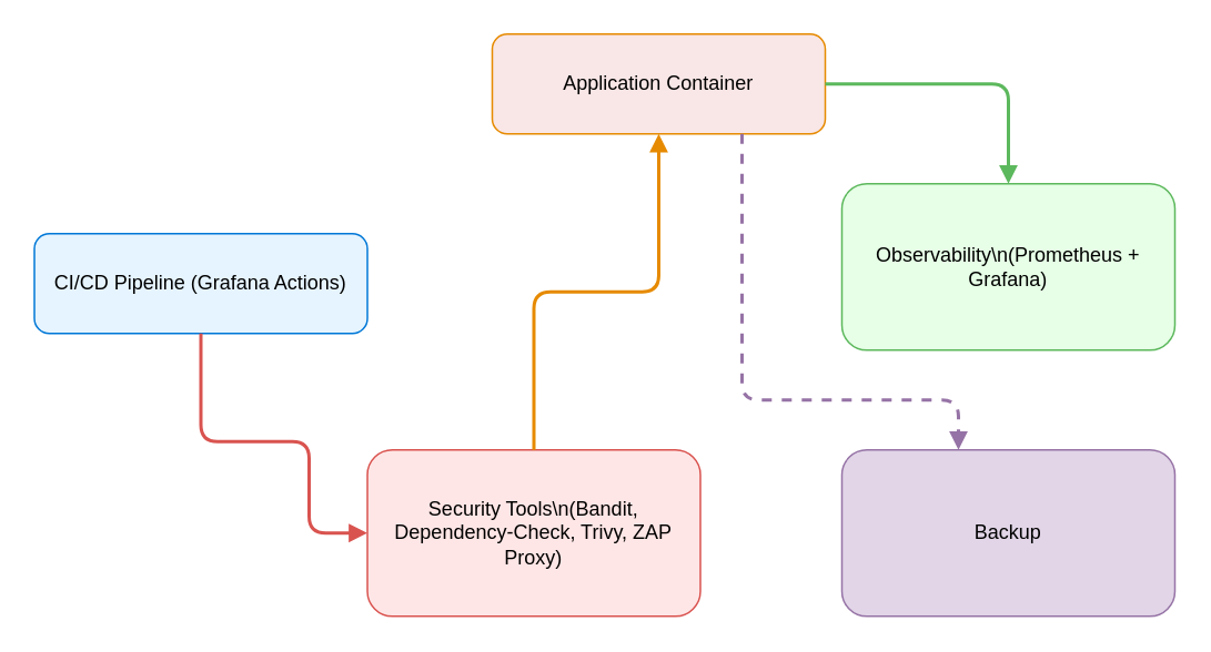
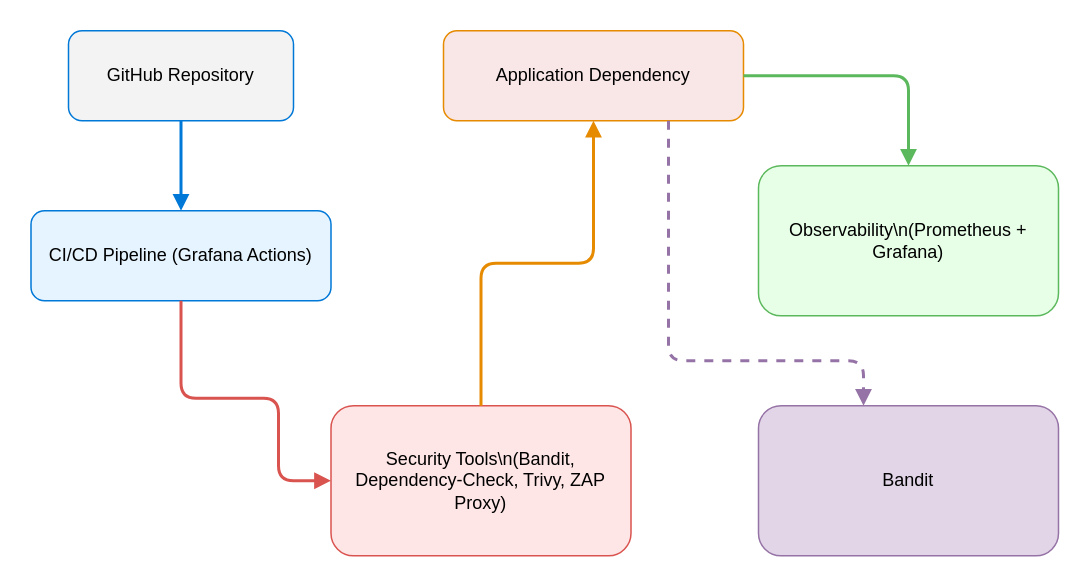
  <mxCell id="0" />
  <mxCell id="1" parent="0" />
+ <mxCell id="2" value="GitHub Repository" style="shape=rectangle;rounded=1;whiteSpace=wrap;html=1;fillColor=#f3f3f3;strokeColor=#0078d7;fontColor=#000000;" parent="1" vertex="1"><mxGeometry x="45" y="20" width="150" height="60" as="geometry" /></mxCell>
  <mxCell id="3" value="CI/CD Pipeline (Grafana Actions)" style="shape=rectangle;rounded=1;whiteSpace=wrap;html=1;fillColor=#e6f4ff;strokeColor=#0078d7;fontColor=#000000;" parent="1" vertex="1"><mxGeometry x="20" y="140" width="200" height="60" as="geometry" /></mxCell>
  <mxCell id="4" value="Security Tools\n(Bandit, Dependency-Check, Trivy, ZAP Proxy)" style="shape=rectangle;rounded=1;whiteSpace=wrap;html=1;fillColor=#ffe6e6;strokeColor=#d9534f;fontColor=#000000;" parent="1" vertex="1"><mxGeometry x="220" y="270" width="200" height="100" as="geometry" /></mxCell>
- <mxCell id="5" value="Application Container" style="shape=rectangle;rounded=1;whiteSpace=wrap;html=1;fillColor=#f9e6e6;strokeColor=#e68a00;fontColor=#000000;" parent="1" vertex="1"><mxGeometry x="295" y="20" width="200" height="60" as="geometry" /></mxCell>
+ <mxCell id="5" value="Application Dependency" style="shape=rectangle;rounded=1;whiteSpace=wrap;html=1;fillColor=#f9e6e6;strokeColor=#e68a00;fontColor=#000000;" parent="1" vertex="1"><mxGeometry x="295" y="20" width="200" height="60" as="geometry" /></mxCell>
  <mxCell id="6" value="Observability\n(Prometheus + Grafana)" style="shape=rectangle;rounded=1;whiteSpace=wrap;html=1;fillColor=#e6ffe6;strokeColor=#5cb85c;fontColor=#000000;" parent="1" vertex="1"><mxGeometry x="505" y="110" width="200" height="100" as="geometry" /></mxCell>
+ <mxCell id="7" style="edgeStyle=orthogonalEdgeStyle;strokeWidth=2;endArrow=block;endFill=1;strokeColor=#0078d7;" parent="1" source="2" target="3" edge="1"><mxGeometry relative="1" as="geometry" /></mxCell>
  <mxCell id="8" style="edgeStyle=orthogonalEdgeStyle;strokeWidth=2;endArrow=block;endFill=1;strokeColor=#d9534f;" parent="1" source="3" target="4" edge="1"><mxGeometry relative="1" as="geometry"><Array as="points"><mxPoint x="120" y="265" /><mxPoint x="185" y="265" /></Array></mxGeometry></mxCell>
  <mxCell id="9" style="edgeStyle=orthogonalEdgeStyle;strokeWidth=2;endArrow=block;endFill=1;strokeColor=#e68a00;" parent="1" source="4" target="5" edge="1"><mxGeometry relative="1" as="geometry" /></mxCell>
  <mxCell id="10" style="edgeStyle=orthogonalEdgeStyle;strokeWidth=2;endArrow=block;endFill=1;strokeColor=#5cb85c;" parent="1" source="5" target="6" edge="1"><mxGeometry relative="1" as="geometry" /></mxCell>
- <mxCell id="11" value="Backup" style="shape=rectangle;rounded=1;whiteSpace=wrap;html=1;fillColor=#e1d5e7;strokeColor=#9673a6;" vertex="1" parent="1"><mxGeometry x="505" y="270" width="200" height="100" as="geometry" /></mxCell>
+ <mxCell id="11" value="Bandit" style="shape=rectangle;rounded=1;whiteSpace=wrap;html=1;fillColor=#e1d5e7;strokeColor=#9673a6;" vertex="1" parent="1"><mxGeometry x="505" y="270" width="200" height="100" as="geometry" /></mxCell>
  <mxCell id="12" style="edgeStyle=orthogonalEdgeStyle;strokeWidth=2;endArrow=block;endFill=1;strokeColor=#9673a6;exitX=0.75;exitY=1;exitDx=0;exitDy=0;fillColor=#e1d5e7;dashed=1;" edge="1" parent="1" target="11" source="5"><mxGeometry relative="1" as="geometry"><mxPoint x="325" y="260" as="sourcePoint" /><Array as="points"><mxPoint x="445" y="240" /><mxPoint x="575" y="240" /></Array></mxGeometry></mxCell>
